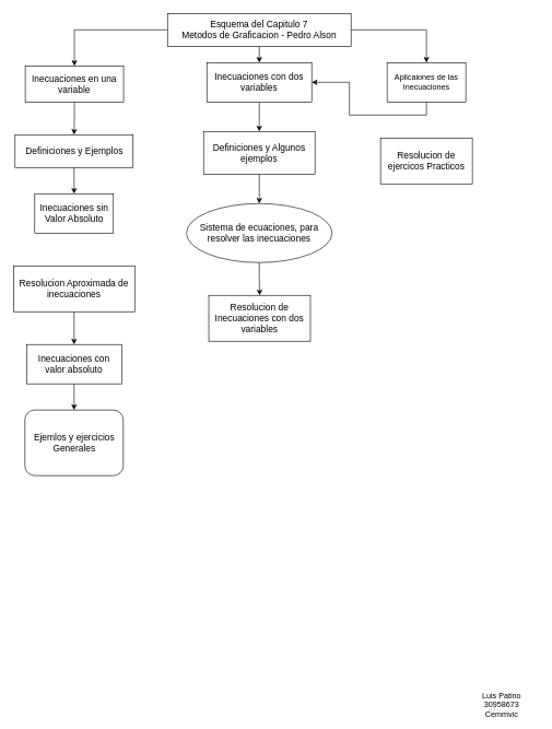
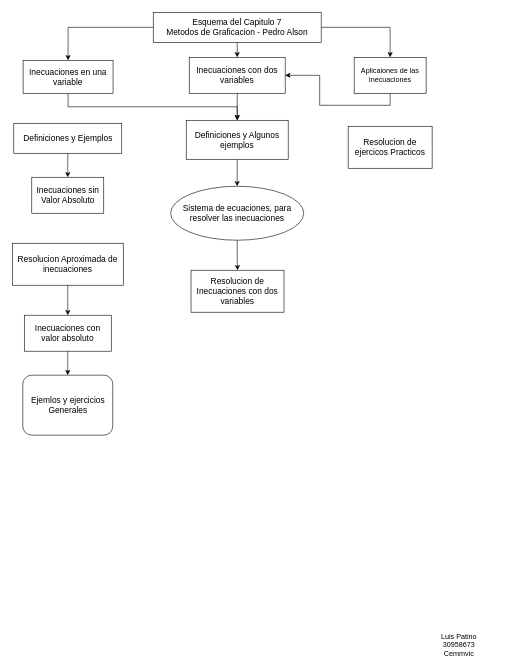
  <mxCell id="0" />
  <mxCell id="1" parent="0" />
  <mxCell id="2" style="edgeStyle=orthogonalEdgeStyle;rounded=0;orthogonalLoop=1;jettySize=auto;html=1;exitX=0.5;exitY=1;exitDx=0;exitDy=0;entryX=0.5;entryY=0;entryDx=0;entryDy=0;" parent="1" source="5" target="14" edge="1"><mxGeometry relative="1" as="geometry" /></mxCell>
  <mxCell id="3" style="edgeStyle=orthogonalEdgeStyle;rounded=0;orthogonalLoop=1;jettySize=auto;html=1;exitX=1;exitY=0.5;exitDx=0;exitDy=0;entryX=0.5;entryY=0;entryDx=0;entryDy=0;" parent="1" source="5" target="21" edge="1"><mxGeometry relative="1" as="geometry" /></mxCell>
  <mxCell id="4" style="edgeStyle=orthogonalEdgeStyle;rounded=0;orthogonalLoop=1;jettySize=auto;html=1;exitX=0;exitY=0.5;exitDx=0;exitDy=0;entryX=0.5;entryY=0;entryDx=0;entryDy=0;" parent="1" source="5" target="25" edge="1"><mxGeometry relative="1" as="geometry" /></mxCell>
  <mxCell id="5" value="&lt;div&gt;&lt;font style=&quot;font-size: 14px;&quot;&gt;Esquema del Capitulo 7&lt;/font&gt;&lt;/div&gt;&lt;div&gt;&lt;font style=&quot;font-size: 14px;&quot;&gt;Metodos de Graficacion - Pedro Alson&lt;/font&gt;&lt;br&gt;&lt;/div&gt;" style="rounded=0;whiteSpace=wrap;html=1;" parent="1" vertex="1"><mxGeometry x="255" y="20" width="280" height="50" as="geometry" /></mxCell>
  <mxCell id="6" style="edgeStyle=orthogonalEdgeStyle;rounded=0;orthogonalLoop=1;jettySize=auto;html=1;exitX=0.5;exitY=1;exitDx=0;exitDy=0;" parent="1" source="7" target="22" edge="1"><mxGeometry relative="1" as="geometry" /></mxCell>
  <mxCell id="7" value="&lt;font style=&quot;font-size: 14px;&quot;&gt;Definiciones y Ejemplos&lt;/font&gt;" style="rounded=0;whiteSpace=wrap;html=1;" parent="1" vertex="1"><mxGeometry x="22.5" y="205" width="180" height="50" as="geometry" /></mxCell>
  <mxCell id="8" style="edgeStyle=orthogonalEdgeStyle;rounded=0;orthogonalLoop=1;jettySize=auto;html=1;exitX=0.5;exitY=1;exitDx=0;exitDy=0;" parent="1" source="9" target="11" edge="1"><mxGeometry relative="1" as="geometry" /></mxCell>
  <mxCell id="9" value="&lt;font style=&quot;font-size: 14px;&quot;&gt;Resolucion Aproximada de inecuaciones&lt;/font&gt;" style="rounded=0;whiteSpace=wrap;html=1;" parent="1" vertex="1"><mxGeometry x="20" y="405" width="185" height="70" as="geometry" /></mxCell>
  <mxCell id="10" style="edgeStyle=orthogonalEdgeStyle;rounded=0;orthogonalLoop=1;jettySize=auto;html=1;exitX=0.5;exitY=1;exitDx=0;exitDy=0;entryX=0.5;entryY=0;entryDx=0;entryDy=0;" parent="1" source="11" target="12" edge="1"><mxGeometry relative="1" as="geometry" /></mxCell>
  <mxCell id="11" value="&lt;font style=&quot;font-size: 14px;&quot;&gt;Inecuaciones con valor absoluto&lt;/font&gt;" style="rounded=0;whiteSpace=wrap;html=1;" parent="1" vertex="1"><mxGeometry x="40" y="525" width="145" height="60" as="geometry" /></mxCell>
  <mxCell id="12" value="&lt;font style=&quot;font-size: 14px;&quot;&gt;Ejemlos y ejercicios Generales&lt;/font&gt;" style="rounded=1;whiteSpace=wrap;html=1;" parent="1" vertex="1"><mxGeometry x="37.5" y="625" width="150" height="100" as="geometry" /></mxCell>
  <mxCell id="13" style="edgeStyle=orthogonalEdgeStyle;rounded=0;orthogonalLoop=1;jettySize=auto;html=1;exitX=0.5;exitY=1;exitDx=0;exitDy=0;entryX=0.5;entryY=0;entryDx=0;entryDy=0;" parent="1" source="14" target="16" edge="1"><mxGeometry relative="1" as="geometry" /></mxCell>
  <mxCell id="14" value="&lt;font style=&quot;font-size: 14px;&quot;&gt;Inecuaciones con dos variables&lt;/font&gt;" style="rounded=0;whiteSpace=wrap;html=1;" parent="1" vertex="1"><mxGeometry x="315" y="95" width="160" height="60" as="geometry" /></mxCell>
  <mxCell id="15" style="edgeStyle=orthogonalEdgeStyle;rounded=0;orthogonalLoop=1;jettySize=auto;html=1;exitX=0.5;exitY=1;exitDx=0;exitDy=0;entryX=0.5;entryY=0;entryDx=0;entryDy=0;" parent="1" source="16" target="18" edge="1"><mxGeometry relative="1" as="geometry" /></mxCell>
  <mxCell id="16" value="&lt;font style=&quot;font-size: 14px;&quot;&gt;Definiciones y Algunos ejemplos&lt;/font&gt;" style="rounded=0;whiteSpace=wrap;html=1;" parent="1" vertex="1"><mxGeometry x="310" y="200" width="170" height="65" as="geometry" /></mxCell>
  <mxCell id="17" style="edgeStyle=orthogonalEdgeStyle;rounded=0;orthogonalLoop=1;jettySize=auto;html=1;exitX=0.5;exitY=1;exitDx=0;exitDy=0;" parent="1" source="18" target="19" edge="1"><mxGeometry relative="1" as="geometry" /></mxCell>
  <mxCell id="18" value="&lt;font style=&quot;font-size: 14px;&quot;&gt;Sistema de ecuaciones, para resolver las inecuaciones&lt;/font&gt;" style="ellipse;whiteSpace=wrap;html=1;" parent="1" vertex="1"><mxGeometry x="284" y="310" width="222" height="90" as="geometry" /></mxCell>
  <mxCell id="19" value="&lt;font style=&quot;font-size: 14px;&quot;&gt;Resolucion de Inecuaciones con dos variables&lt;/font&gt;" style="rounded=0;whiteSpace=wrap;html=1;" parent="1" vertex="1"><mxGeometry x="318" y="450" width="155" height="70" as="geometry" /></mxCell>
  <mxCell id="20" style="edgeStyle=orthogonalEdgeStyle;rounded=0;orthogonalLoop=1;jettySize=auto;html=1;exitX=0.5;exitY=1;exitDx=0;exitDy=0;" parent="1" source="21" target="14" edge="1"><mxGeometry relative="1" as="geometry" /></mxCell>
  <mxCell id="21" value="Aplicaiones de las Inecuaciones" style="rounded=0;whiteSpace=wrap;html=1;" parent="1" vertex="1"><mxGeometry x="590" y="95" width="120" height="60" as="geometry" /></mxCell>
  <mxCell id="22" value="&lt;font style=&quot;font-size: 14px;&quot;&gt;Inecuaciones sin Valor Absoluto&lt;/font&gt;" style="rounded=0;whiteSpace=wrap;html=1;" parent="1" vertex="1"><mxGeometry x="52.5" y="295" width="120" height="60" as="geometry" /></mxCell>
  <mxCell id="23" value="&lt;font style=&quot;font-size: 14px;&quot;&gt;Resolucion de ejercicos Practicos&lt;/font&gt;" style="rounded=0;whiteSpace=wrap;html=1;" parent="1" vertex="1"><mxGeometry x="580" y="210" width="140" height="70" as="geometry" /></mxCell>
- <mxCell id="24" style="edgeStyle=orthogonalEdgeStyle;rounded=0;orthogonalLoop=1;jettySize=auto;html=1;exitX=0.5;exitY=1;exitDx=0;exitDy=0;" parent="1" source="25" target="7" edge="1"><mxGeometry relative="1" as="geometry" /></mxCell>
+ <mxCell id="24" style="edgeStyle=orthogonalEdgeStyle;rounded=0;orthogonalLoop=1;jettySize=auto;html=1;exitX=0.5;exitY=1;exitDx=0;exitDy=0;" parent="1" source="25" target="16" edge="1"><mxGeometry relative="1" as="geometry" /></mxCell>
  <mxCell id="25" value="&lt;font style=&quot;font-size: 14px;&quot;&gt;Inecuaciones en una variable&lt;/font&gt;" style="rounded=0;whiteSpace=wrap;html=1;" parent="1" vertex="1"><mxGeometry x="38" y="100" width="150" height="55" as="geometry" /></mxCell>
  <mxCell id="26" value="&lt;div&gt;Luis Patino&lt;/div&gt;&lt;div&gt;30958673&lt;/div&gt;&lt;div&gt;Cemmvic&lt;br&gt;&lt;/div&gt;" style="text;html=1;align=center;verticalAlign=middle;whiteSpace=wrap;rounded=0;" vertex="1" parent="1"><mxGeometry x="710" y="1060" width="110" height="30" as="geometry" /></mxCell>
